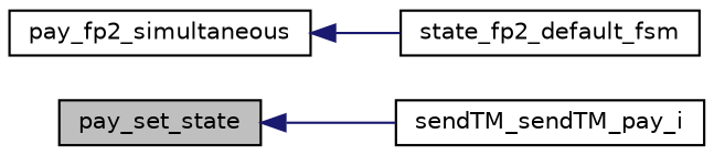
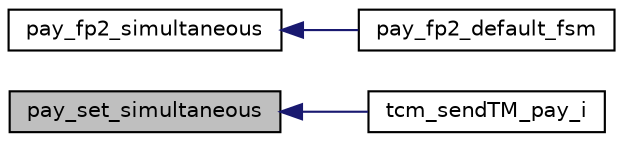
  digraph {
    rankdir=LR
    node [color=black fontname=Helvetica fontsize=10 shape=record]
    edge [color=midnightblue dir=back fontname=Helvetica fontsize=10 labelfontname=Helvetica labelfontsize=10 style=solid]
-   n1 [fillcolor=grey75 fontcolor=black height=0.2 label=pay_set_state style=filled width=0.4]
-   n2 [height=0.2 label=sendTM_sendTM_pay_i width=0.4]
+   n1 [fillcolor=grey75 fontcolor=black height=0.2 label=pay_set_simultaneous style=filled width=0.4]
+   n2 [height=0.2 label=tcm_sendTM_pay_i width=0.4]
    n3 [height=0.2 label=pay_fp2_simultaneous width=0.4]
-   n4 [height=0.2 label=state_fp2_default_fsm width=0.4]
+   n4 [height=0.2 label=pay_fp2_default_fsm width=0.4]
    n1 -> n2
    n3 -> n4
  }
